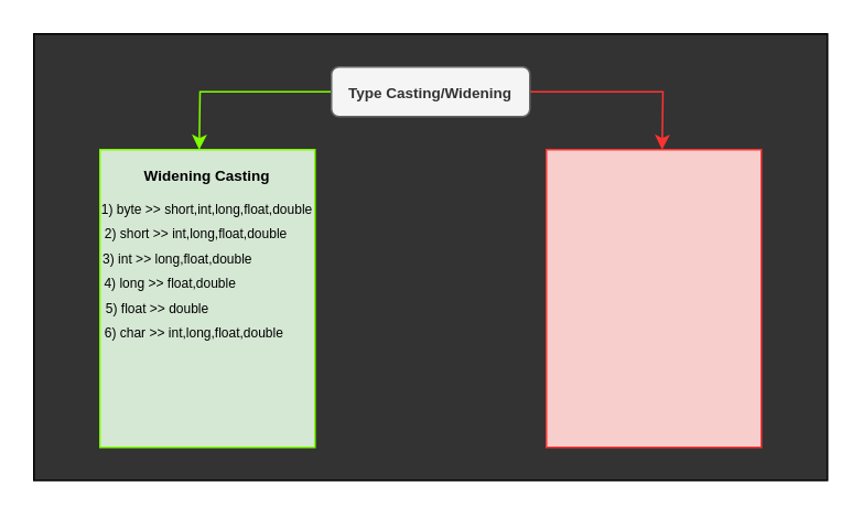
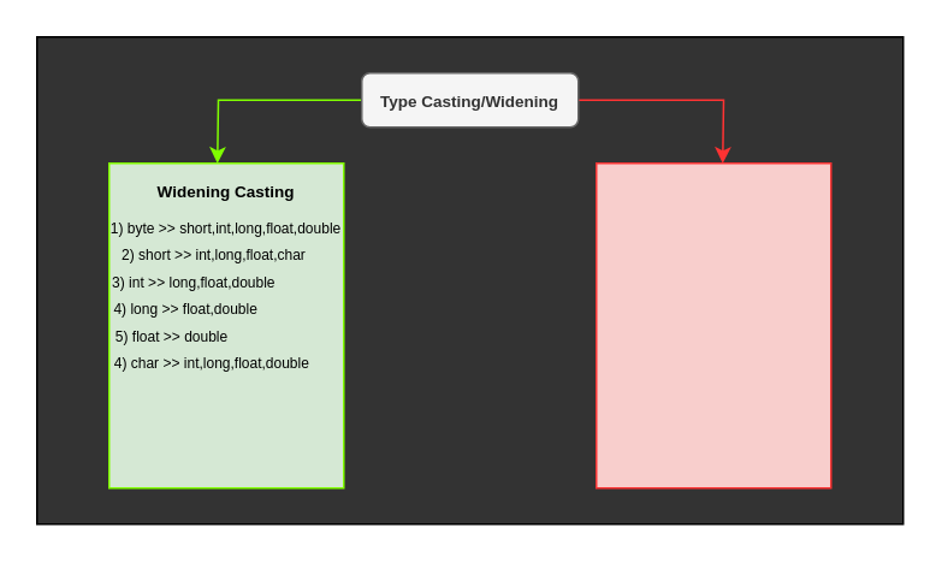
  <mxCell id="0" />
  <mxCell id="1" parent="0" />
  <mxCell id="2" value="" style="rounded=0;whiteSpace=wrap;html=1;movable=0;resizable=0;rotatable=0;deletable=0;editable=0;locked=1;connectable=0;fillColor=#333333;" vertex="1" parent="1"><mxGeometry width="480" height="270" as="geometry" x="20" y="20" /></mxCell>
  <mxCell id="3" value="" style="rounded=0;whiteSpace=wrap;html=1;fillColor=#d5e8d4;strokeColor=#80FF00;" vertex="1" parent="1"><mxGeometry x="60" y="90" width="130" height="180" as="geometry" /></mxCell>
  <mxCell id="4" value="" style="rounded=0;whiteSpace=wrap;html=1;fillColor=#f8cecc;strokeColor=#FF3333;" vertex="1" parent="1"><mxGeometry x="330" y="90" width="130" height="180" as="geometry" /></mxCell>
  <mxCell id="5" style="edgeStyle=orthogonalEdgeStyle;rounded=0;orthogonalLoop=1;jettySize=auto;html=1;strokeColor=#FF3333;" edge="1" parent="1" source="7"><mxGeometry relative="1" as="geometry"><mxPoint x="400" y="90" as="targetPoint" /></mxGeometry></mxCell>
  <mxCell id="6" style="edgeStyle=orthogonalEdgeStyle;rounded=0;orthogonalLoop=1;jettySize=auto;html=1;strokeColor=#80FF00;" edge="1" parent="1" source="7"><mxGeometry relative="1" as="geometry"><mxPoint x="120" y="90" as="targetPoint" /></mxGeometry></mxCell>
  <mxCell id="7" value="&lt;font style=&quot;font-size: 9px;&quot;&gt;&lt;b style=&quot;&quot;&gt;Type Casting/Widening&lt;/b&gt;&lt;/font&gt;" style="rounded=1;whiteSpace=wrap;html=1;fillColor=#f5f5f5;strokeColor=#666666;fontColor=#333333;" vertex="1" parent="1"><mxGeometry x="200" y="40" width="120" height="30" as="geometry" /></mxCell>
  <mxCell id="8" value="&lt;font style=&quot;font-size: 9px;&quot;&gt;&lt;b&gt;Widening Casting&lt;/b&gt;&lt;/font&gt;" style="text;html=1;align=center;verticalAlign=middle;whiteSpace=wrap;rounded=0;" vertex="1" parent="1"><mxGeometry x="50" y="90" width="150" height="30" as="geometry" /></mxCell>
  <mxCell id="9" value="&lt;font style=&quot;font-size: 8px;&quot;&gt;1) byte &amp;gt;&amp;gt; short,int,long,float,double&lt;/font&gt;" style="text;html=1;align=center;verticalAlign=middle;whiteSpace=wrap;rounded=0;" vertex="1" parent="1"><mxGeometry x="40" y="110" width="170" height="30" as="geometry" /></mxCell>
- <mxCell id="10" value="&lt;font style=&quot;font-size: 8px;&quot;&gt;&amp;nbsp; &amp;nbsp;2) short &amp;gt;&amp;gt; int,long,float,double&lt;/font&gt;" style="text;html=1;align=center;verticalAlign=middle;whiteSpace=wrap;rounded=0;" vertex="1" parent="1"><mxGeometry x="30" y="125" width="170" height="30" as="geometry" /></mxCell>
+ <mxCell id="10" value="&lt;font style=&quot;font-size: 8px;&quot;&gt;&amp;nbsp; &amp;nbsp;2) short &amp;gt;&amp;gt; int,long,float,char&lt;/font&gt;" style="text;html=1;align=center;verticalAlign=middle;whiteSpace=wrap;rounded=0;" vertex="1" parent="1"><mxGeometry x="30" y="125" width="170" height="30" as="geometry" /></mxCell>
  <mxCell id="11" value="&lt;font style=&quot;font-size: 8px;&quot;&gt;&amp;nbsp; 3) int &amp;gt;&amp;gt; long,float,double&lt;/font&gt;" style="text;html=1;align=center;verticalAlign=middle;whiteSpace=wrap;rounded=0;" vertex="1" parent="1"><mxGeometry y="140" width="170" height="30" as="geometry" x="20" /></mxCell>
  <mxCell id="12" value="&lt;font style=&quot;font-size: 8px;&quot;&gt;&amp;nbsp; &amp;nbsp; &amp;nbsp; &amp;nbsp;4) long &amp;gt;&amp;gt; float,double&lt;/font&gt;" style="text;html=1;align=center;verticalAlign=middle;whiteSpace=wrap;rounded=0;" vertex="1" parent="1"><mxGeometry x="30" y="155" width="130" height="30" as="geometry" /></mxCell>
  <mxCell id="13" value="&lt;font style=&quot;font-size: 8px;&quot;&gt;5) float &amp;gt;&amp;gt; double&lt;/font&gt;" style="text;html=1;align=center;verticalAlign=middle;whiteSpace=wrap;rounded=0;" vertex="1" parent="1"><mxGeometry x="45" y="170" width="100" height="30" as="geometry" /></mxCell>
- <mxCell id="14" value="&lt;font style=&quot;font-size: 8px;&quot;&gt;&amp;nbsp; 6) char &amp;gt;&amp;gt; int,long,float,double&lt;/font&gt;" style="text;html=1;align=center;verticalAlign=middle;whiteSpace=wrap;rounded=0;" vertex="1" parent="1"><mxGeometry x="30" y="185" width="170" height="30" as="geometry" /></mxCell>
+ <mxCell id="14" value="&lt;font style=&quot;font-size: 8px;&quot;&gt;&amp;nbsp; 4) char &amp;gt;&amp;gt; int,long,float,double&lt;/font&gt;" style="text;html=1;align=center;verticalAlign=middle;whiteSpace=wrap;rounded=0;" vertex="1" parent="1"><mxGeometry x="30" y="185" width="170" height="30" as="geometry" /></mxCell>
